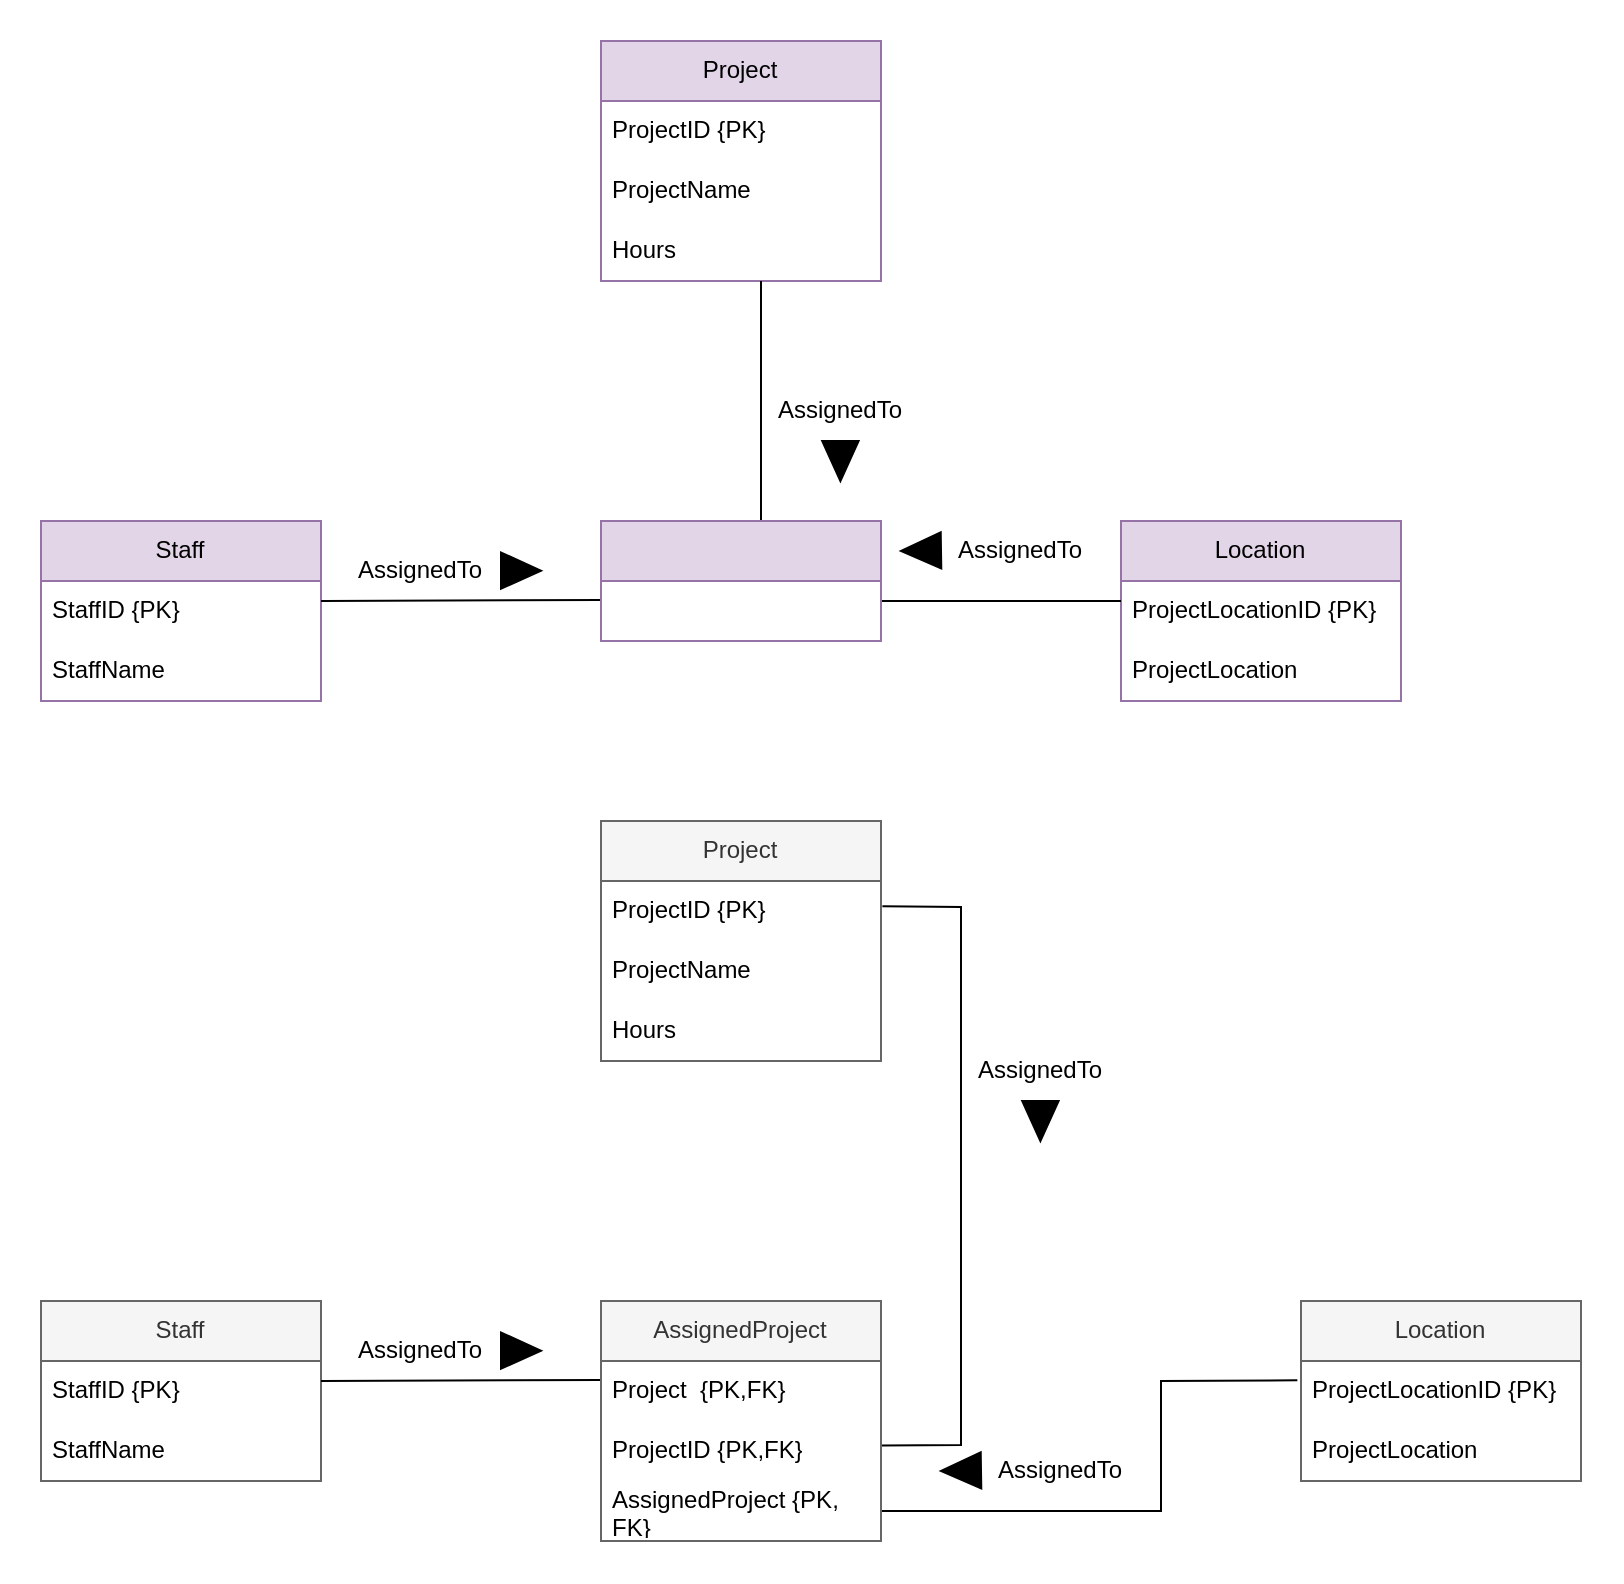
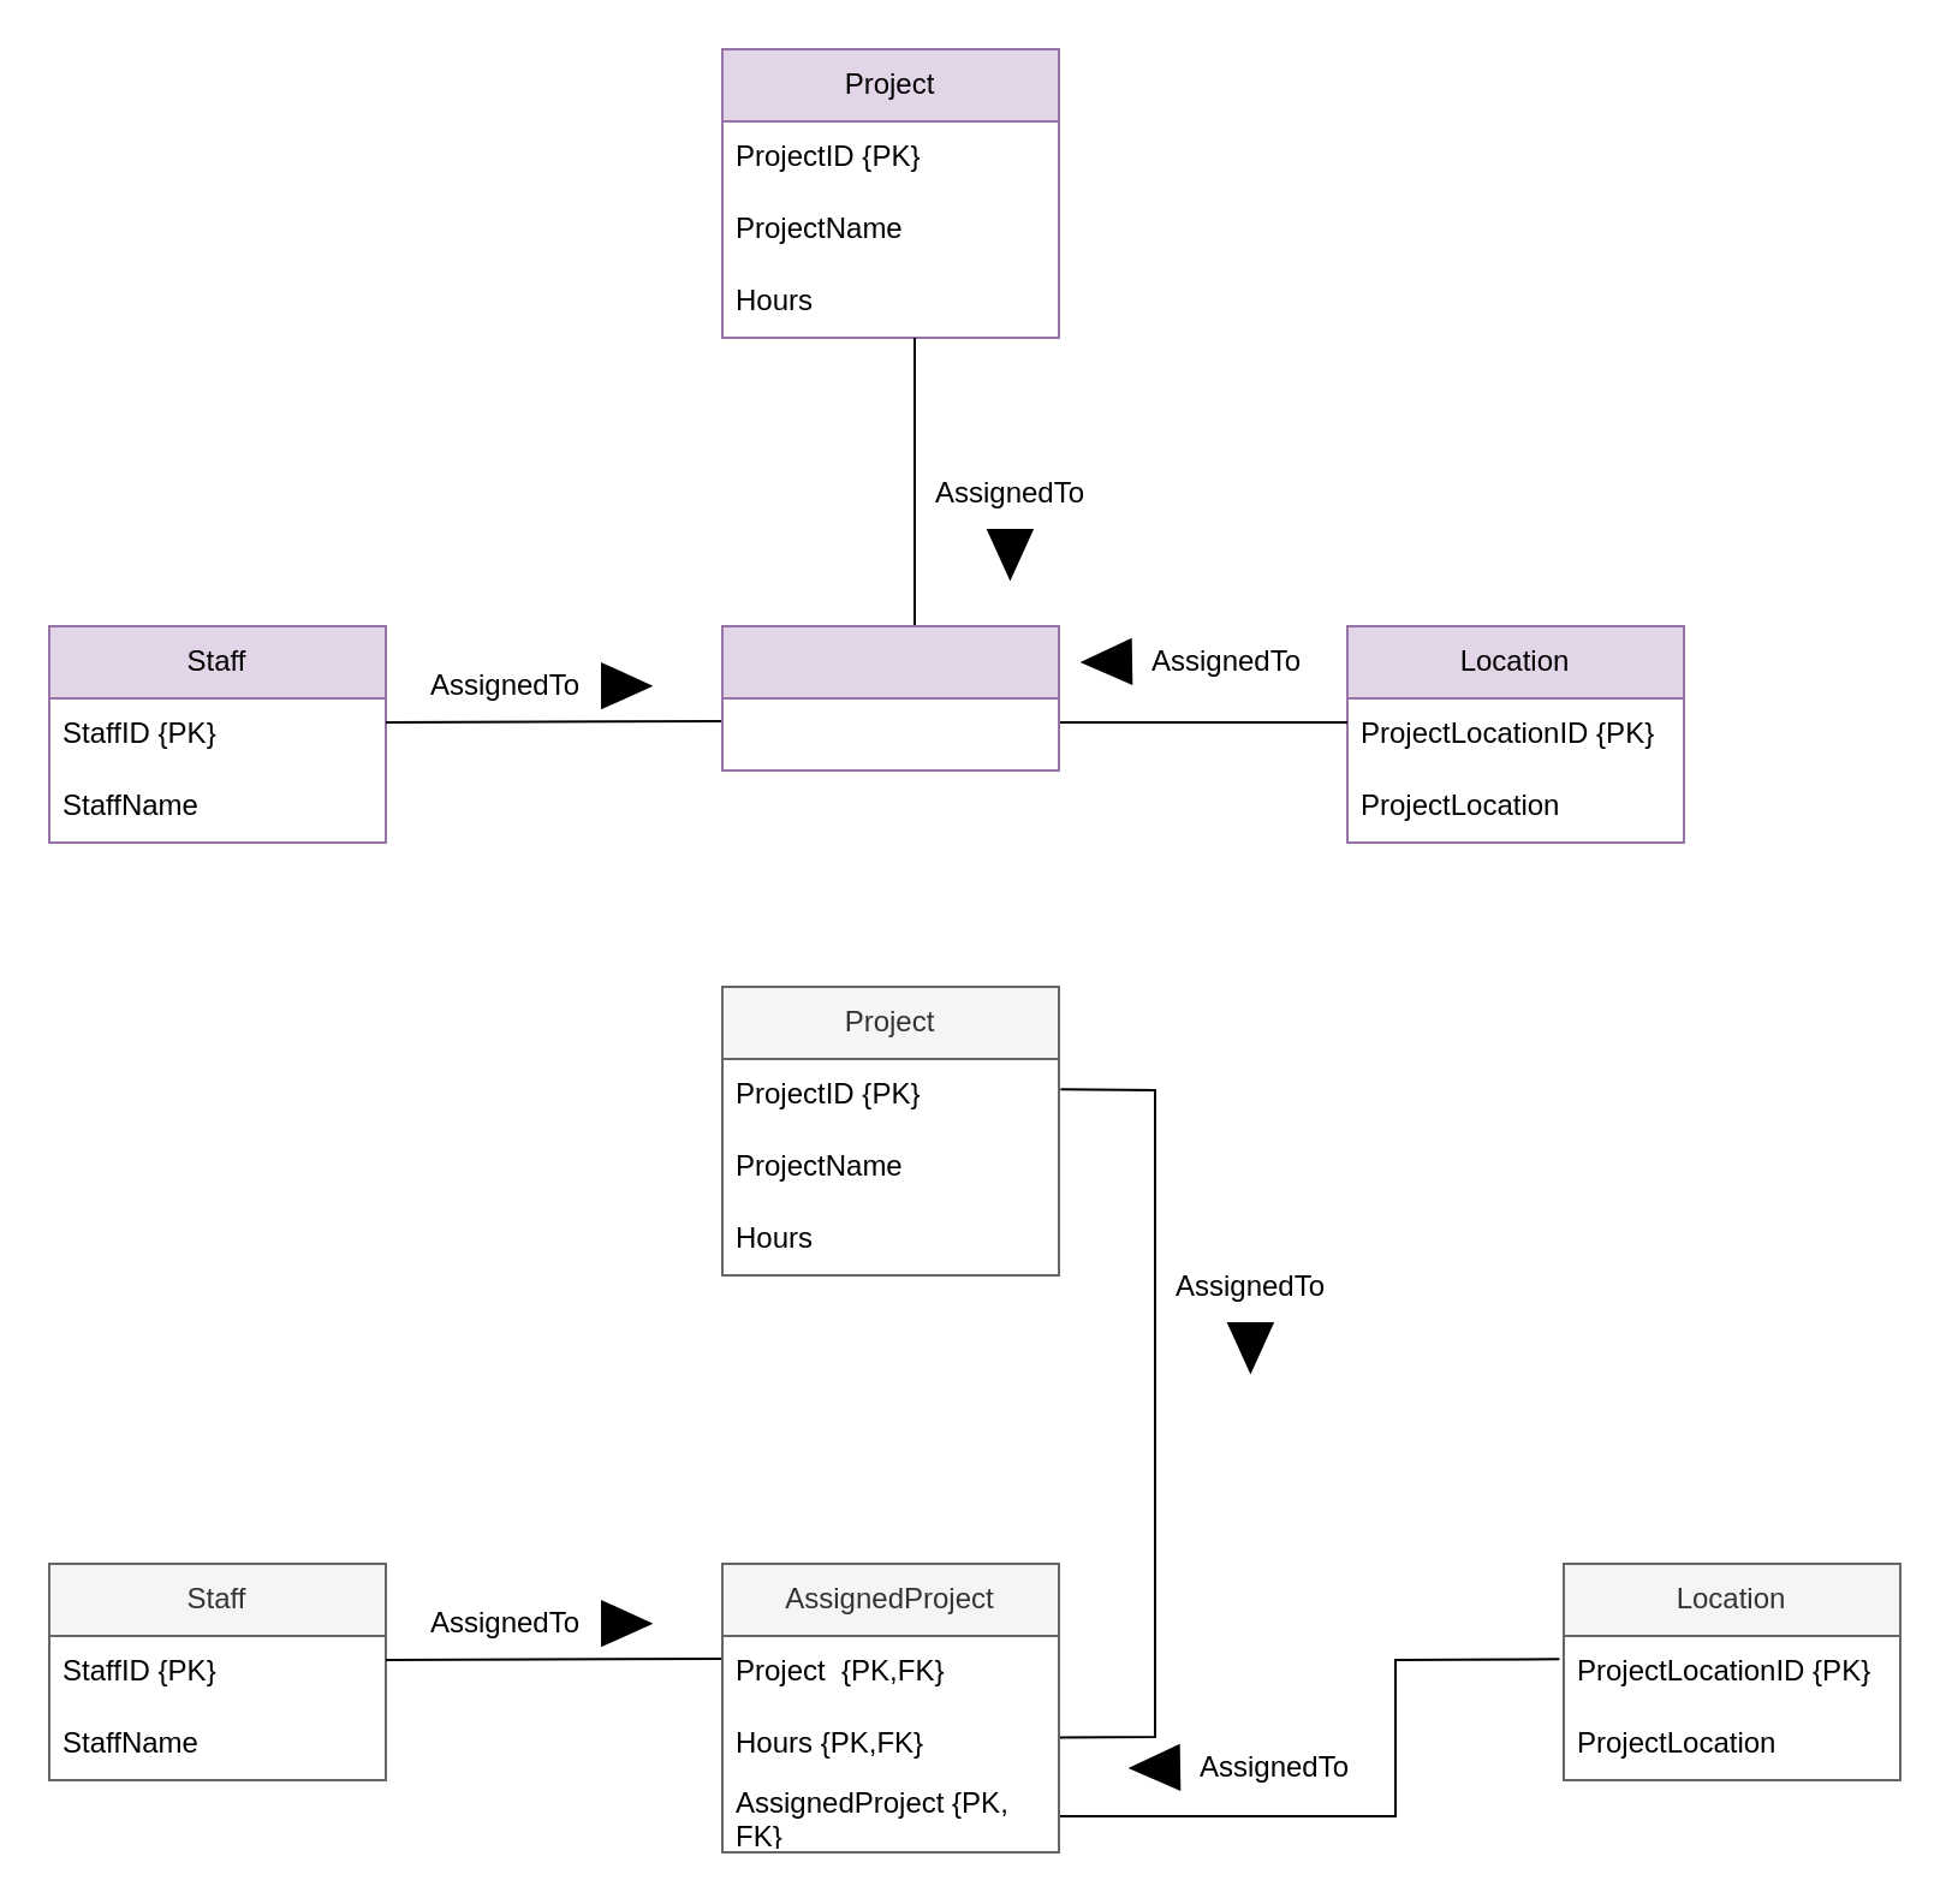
  <mxCell id="0" />
  <mxCell id="1" parent="0" />
  <mxCell id="2" value="Staff" style="swimlane;fontStyle=0;childLayout=stackLayout;horizontal=1;startSize=30;horizontalStack=0;resizeParent=1;resizeParentMax=0;resizeLast=0;collapsible=1;marginBottom=0;whiteSpace=wrap;html=1;fillColor=#e1d5e7;strokeColor=#9673a6;" vertex="1" parent="1"><mxGeometry x="20" y="260" width="140" height="90" as="geometry" /></mxCell>
  <mxCell id="3" value="StaffID {PK}" style="text;strokeColor=none;fillColor=none;align=left;verticalAlign=middle;spacingLeft=4;spacingRight=4;overflow=hidden;points=[[0,0.5],[1,0.5]];portConstraint=eastwest;rotatable=0;whiteSpace=wrap;html=1;" vertex="1" parent="2"><mxGeometry y="30" width="140" height="30" as="geometry" /></mxCell>
  <mxCell id="4" value="StaffName" style="text;strokeColor=none;fillColor=none;align=left;verticalAlign=middle;spacingLeft=4;spacingRight=4;overflow=hidden;points=[[0,0.5],[1,0.5]];portConstraint=eastwest;rotatable=0;whiteSpace=wrap;html=1;" vertex="1" parent="2"><mxGeometry y="60" width="140" height="30" as="geometry" /></mxCell>
  <mxCell id="5" value="Project" style="swimlane;fontStyle=0;childLayout=stackLayout;horizontal=1;startSize=30;horizontalStack=0;resizeParent=1;resizeParentMax=0;resizeLast=0;collapsible=1;marginBottom=0;whiteSpace=wrap;html=1;fillColor=#e1d5e7;strokeColor=#9673a6;" vertex="1" parent="1"><mxGeometry x="300" y="20" width="140" height="120" as="geometry" /></mxCell>
  <mxCell id="6" value="ProjectID {PK}" style="text;strokeColor=none;fillColor=none;align=left;verticalAlign=middle;spacingLeft=4;spacingRight=4;overflow=hidden;points=[[0,0.5],[1,0.5]];portConstraint=eastwest;rotatable=0;whiteSpace=wrap;html=1;" vertex="1" parent="5"><mxGeometry y="30" width="140" height="30" as="geometry" /></mxCell>
  <mxCell id="7" value="ProjectName" style="text;strokeColor=none;fillColor=none;align=left;verticalAlign=middle;spacingLeft=4;spacingRight=4;overflow=hidden;points=[[0,0.5],[1,0.5]];portConstraint=eastwest;rotatable=0;whiteSpace=wrap;html=1;" vertex="1" parent="5"><mxGeometry y="60" width="140" height="30" as="geometry" /></mxCell>
  <mxCell id="8" value="Hours" style="text;strokeColor=none;fillColor=none;align=left;verticalAlign=middle;spacingLeft=4;spacingRight=4;overflow=hidden;points=[[0,0.5],[1,0.5]];portConstraint=eastwest;rotatable=0;whiteSpace=wrap;html=1;" vertex="1" parent="5"><mxGeometry y="90" width="140" height="30" as="geometry" /></mxCell>
  <mxCell id="9" value="Location" style="swimlane;fontStyle=0;childLayout=stackLayout;horizontal=1;startSize=30;horizontalStack=0;resizeParent=1;resizeParentMax=0;resizeLast=0;collapsible=1;marginBottom=0;whiteSpace=wrap;html=1;fillColor=#e1d5e7;strokeColor=#9673a6;" vertex="1" parent="1"><mxGeometry x="560" y="260" width="140" height="90" as="geometry" /></mxCell>
  <mxCell id="10" value="ProjectLocationID {PK}" style="text;strokeColor=none;fillColor=none;align=left;verticalAlign=middle;spacingLeft=4;spacingRight=4;overflow=hidden;points=[[0,0.5],[1,0.5]];portConstraint=eastwest;rotatable=0;whiteSpace=wrap;html=1;" vertex="1" parent="9"><mxGeometry y="30" width="140" height="30" as="geometry" /></mxCell>
  <mxCell id="11" value="ProjectLocation" style="text;strokeColor=none;fillColor=none;align=left;verticalAlign=middle;spacingLeft=4;spacingRight=4;overflow=hidden;points=[[0,0.5],[1,0.5]];portConstraint=eastwest;rotatable=0;whiteSpace=wrap;html=1;" vertex="1" parent="9"><mxGeometry y="60" width="140" height="30" as="geometry" /></mxCell>
  <mxCell id="12" value="" style="endArrow=none;html=1;rounded=0;entryX=0.001;entryY=0.315;entryDx=0;entryDy=0;entryPerimeter=0;" edge="1" parent="1"><mxGeometry width="50" height="50" relative="1" as="geometry"><mxPoint x="160" y="300" as="sourcePoint" /><mxPoint x="300.14" y="299.45" as="targetPoint" /></mxGeometry></mxCell>
  <mxCell id="13" value="" style="endArrow=none;html=1;rounded=0;" edge="1" parent="1"><mxGeometry width="50" height="50" relative="1" as="geometry"><mxPoint x="440" y="300" as="sourcePoint" /><mxPoint x="560" y="300" as="targetPoint" /></mxGeometry></mxCell>
  <mxCell id="14" value="" style="endArrow=none;html=1;rounded=0;" edge="1" parent="1"><mxGeometry width="50" height="50" relative="1" as="geometry"><mxPoint x="380" y="260" as="sourcePoint" /><mxPoint x="380" y="140" as="targetPoint" /></mxGeometry></mxCell>
  <mxCell id="15" value="" style="swimlane;fontStyle=0;childLayout=stackLayout;horizontal=1;startSize=30;horizontalStack=0;resizeParent=1;resizeParentMax=0;resizeLast=0;collapsible=1;marginBottom=0;whiteSpace=wrap;html=1;fillColor=#e1d5e7;strokeColor=#9673a6;" vertex="1" parent="1"><mxGeometry x="300" y="260" width="140" height="60" as="geometry" /></mxCell>
  <mxCell id="16" value="Staff" style="swimlane;fontStyle=0;childLayout=stackLayout;horizontal=1;startSize=30;horizontalStack=0;resizeParent=1;resizeParentMax=0;resizeLast=0;collapsible=1;marginBottom=0;whiteSpace=wrap;html=1;fillColor=#f5f5f5;strokeColor=#666666;fontColor=#333333;" vertex="1" parent="1"><mxGeometry x="20" y="650" width="140" height="90" as="geometry" /></mxCell>
  <mxCell id="17" value="StaffID {PK}" style="text;strokeColor=none;fillColor=none;align=left;verticalAlign=middle;spacingLeft=4;spacingRight=4;overflow=hidden;points=[[0,0.5],[1,0.5]];portConstraint=eastwest;rotatable=0;whiteSpace=wrap;html=1;" vertex="1" parent="16"><mxGeometry y="30" width="140" height="30" as="geometry" /></mxCell>
  <mxCell id="18" value="StaffName" style="text;strokeColor=none;fillColor=none;align=left;verticalAlign=middle;spacingLeft=4;spacingRight=4;overflow=hidden;points=[[0,0.5],[1,0.5]];portConstraint=eastwest;rotatable=0;whiteSpace=wrap;html=1;" vertex="1" parent="16"><mxGeometry y="60" width="140" height="30" as="geometry" /></mxCell>
  <mxCell id="19" value="Project" style="swimlane;fontStyle=0;childLayout=stackLayout;horizontal=1;startSize=30;horizontalStack=0;resizeParent=1;resizeParentMax=0;resizeLast=0;collapsible=1;marginBottom=0;whiteSpace=wrap;html=1;fillColor=#f5f5f5;strokeColor=#666666;fontColor=#333333;" vertex="1" parent="1"><mxGeometry x="300" y="410" width="140" height="120" as="geometry" /></mxCell>
  <mxCell id="20" value="ProjectID {PK}" style="text;strokeColor=none;fillColor=none;align=left;verticalAlign=middle;spacingLeft=4;spacingRight=4;overflow=hidden;points=[[0,0.5],[1,0.5]];portConstraint=eastwest;rotatable=0;whiteSpace=wrap;html=1;" vertex="1" parent="19"><mxGeometry y="30" width="140" height="30" as="geometry" /></mxCell>
  <mxCell id="21" value="ProjectName" style="text;strokeColor=none;fillColor=none;align=left;verticalAlign=middle;spacingLeft=4;spacingRight=4;overflow=hidden;points=[[0,0.5],[1,0.5]];portConstraint=eastwest;rotatable=0;whiteSpace=wrap;html=1;" vertex="1" parent="19"><mxGeometry y="60" width="140" height="30" as="geometry" /></mxCell>
  <mxCell id="22" value="Hours" style="text;strokeColor=none;fillColor=none;align=left;verticalAlign=middle;spacingLeft=4;spacingRight=4;overflow=hidden;points=[[0,0.5],[1,0.5]];portConstraint=eastwest;rotatable=0;whiteSpace=wrap;html=1;" vertex="1" parent="19"><mxGeometry y="90" width="140" height="30" as="geometry" /></mxCell>
  <mxCell id="23" value="Location" style="swimlane;fontStyle=0;childLayout=stackLayout;horizontal=1;startSize=30;horizontalStack=0;resizeParent=1;resizeParentMax=0;resizeLast=0;collapsible=1;marginBottom=0;whiteSpace=wrap;html=1;fillColor=#f5f5f5;strokeColor=#666666;fontColor=#333333;" vertex="1" parent="1"><mxGeometry x="650" y="650" width="140" height="90" as="geometry" /></mxCell>
  <mxCell id="24" value="ProjectLocationID {PK}" style="text;strokeColor=none;fillColor=none;align=left;verticalAlign=middle;spacingLeft=4;spacingRight=4;overflow=hidden;points=[[0,0.5],[1,0.5]];portConstraint=eastwest;rotatable=0;whiteSpace=wrap;html=1;" vertex="1" parent="23"><mxGeometry y="30" width="140" height="30" as="geometry" /></mxCell>
  <mxCell id="25" value="ProjectLocation" style="text;strokeColor=none;fillColor=none;align=left;verticalAlign=middle;spacingLeft=4;spacingRight=4;overflow=hidden;points=[[0,0.5],[1,0.5]];portConstraint=eastwest;rotatable=0;whiteSpace=wrap;html=1;" vertex="1" parent="23"><mxGeometry y="60" width="140" height="30" as="geometry" /></mxCell>
  <mxCell id="26" value="" style="endArrow=none;html=1;rounded=0;entryX=0.001;entryY=0.315;entryDx=0;entryDy=0;entryPerimeter=0;" edge="1" parent="1"><mxGeometry width="50" height="50" relative="1" as="geometry"><mxPoint x="160" y="690" as="sourcePoint" /><mxPoint x="300.14" y="689.45" as="targetPoint" /></mxGeometry></mxCell>
  <mxCell id="27" value="" style="endArrow=none;html=1;rounded=0;entryX=-0.013;entryY=0.322;entryDx=0;entryDy=0;entryPerimeter=0;exitX=1;exitY=0.5;exitDx=0;exitDy=0;" edge="1" parent="1" source="32" target="24"><mxGeometry width="50" height="50" relative="1" as="geometry"><mxPoint x="440" y="690" as="sourcePoint" /><mxPoint x="560" y="690" as="targetPoint" /><Array as="points"><mxPoint x="580" y="755" /><mxPoint x="580" y="690" /></Array></mxGeometry></mxCell>
  <mxCell id="28" value="" style="endArrow=none;html=1;rounded=0;entryX=1.005;entryY=0.421;entryDx=0;entryDy=0;entryPerimeter=0;exitX=1.003;exitY=0.409;exitDx=0;exitDy=0;exitPerimeter=0;" edge="1" parent="1" source="31" target="20"><mxGeometry width="50" height="50" relative="1" as="geometry"><mxPoint x="470" y="640" as="sourcePoint" /><mxPoint x="470" y="460" as="targetPoint" /><Array as="points"><mxPoint x="480" y="722" /><mxPoint x="480" y="453" /></Array></mxGeometry></mxCell>
  <mxCell id="29" value="AssignedProject" style="swimlane;fontStyle=0;childLayout=stackLayout;horizontal=1;startSize=30;horizontalStack=0;resizeParent=1;resizeParentMax=0;resizeLast=0;collapsible=1;marginBottom=0;whiteSpace=wrap;html=1;fillColor=#f5f5f5;strokeColor=#666666;fontColor=#333333;" vertex="1" parent="1"><mxGeometry x="300" y="650" width="140" height="120" as="geometry" /></mxCell>
  <mxCell id="30" value="Project&amp;nbsp; {PK,FK}" style="text;strokeColor=none;fillColor=none;align=left;verticalAlign=middle;spacingLeft=4;spacingRight=4;overflow=hidden;points=[[0,0.5],[1,0.5]];portConstraint=eastwest;rotatable=0;whiteSpace=wrap;html=1;" vertex="1" parent="29"><mxGeometry y="30" width="140" height="30" as="geometry" /></mxCell>
- <mxCell id="31" value="ProjectID {PK,FK}" style="text;strokeColor=none;fillColor=none;align=left;verticalAlign=middle;spacingLeft=4;spacingRight=4;overflow=hidden;points=[[0,0.5],[1,0.5]];portConstraint=eastwest;rotatable=0;whiteSpace=wrap;html=1;" vertex="1" parent="29"><mxGeometry y="60" width="140" height="30" as="geometry" /></mxCell>
+ <mxCell id="31" value="Hours {PK,FK}" style="text;strokeColor=none;fillColor=none;align=left;verticalAlign=middle;spacingLeft=4;spacingRight=4;overflow=hidden;points=[[0,0.5],[1,0.5]];portConstraint=eastwest;rotatable=0;whiteSpace=wrap;html=1;" vertex="1" parent="29"><mxGeometry y="60" width="140" height="30" as="geometry" /></mxCell>
  <mxCell id="32" value="AssignedProject {PK, FK}" style="text;strokeColor=none;fillColor=none;align=left;verticalAlign=middle;spacingLeft=4;spacingRight=4;overflow=hidden;points=[[0,0.5],[1,0.5]];portConstraint=eastwest;rotatable=0;whiteSpace=wrap;html=1;" vertex="1" parent="29"><mxGeometry y="90" width="140" height="30" as="geometry" /></mxCell>
  <mxCell id="33" value="AssignedTo" style="text;html=1;strokeColor=none;fillColor=none;align=center;verticalAlign=middle;whiteSpace=wrap;rounded=0;" vertex="1" parent="1"><mxGeometry y="270" width="60" height="30" as="geometry" x="180" /></mxCell>
  <mxCell id="34" value="AssignedTo" style="text;html=1;strokeColor=none;fillColor=none;align=center;verticalAlign=middle;whiteSpace=wrap;rounded=0;" vertex="1" parent="1"><mxGeometry x="390" y="190" width="60" height="30" as="geometry" /></mxCell>
  <mxCell id="35" value="AssignedTo" style="text;html=1;strokeColor=none;fillColor=none;align=center;verticalAlign=middle;whiteSpace=wrap;rounded=0;" vertex="1" parent="1"><mxGeometry x="480" y="260" width="60" height="30" as="geometry" /></mxCell>
  <mxCell id="36" value="" style="shape=mxgraph.arrows2.wedgeArrow;html=1;bendable=0;startWidth=9.091;fillColor=strokeColor;defaultFillColor=invert;defaultGradientColor=invert;rounded=0;" edge="1" parent="1"><mxGeometry width="100" height="100" relative="1" as="geometry"><mxPoint x="470" y="274.7" as="sourcePoint" /><mxPoint x="450" y="275" as="targetPoint" /></mxGeometry></mxCell>
  <mxCell id="37" value="" style="shape=mxgraph.arrows2.wedgeArrow;html=1;bendable=0;startWidth=9.091;fillColor=strokeColor;defaultFillColor=invert;defaultGradientColor=invert;rounded=0;" edge="1" parent="1"><mxGeometry width="100" height="100" relative="1" as="geometry"><mxPoint x="419.7" y="220" as="sourcePoint" /><mxPoint x="419.7" y="240" as="targetPoint" /></mxGeometry></mxCell>
  <mxCell id="38" value="" style="shape=mxgraph.arrows2.wedgeArrow;html=1;bendable=0;startWidth=9.091;fillColor=strokeColor;defaultFillColor=invert;defaultGradientColor=invert;rounded=0;" edge="1" parent="1"><mxGeometry width="100" height="100" relative="1" as="geometry"><mxPoint x="250" y="284.82" as="sourcePoint" /><mxPoint x="270" y="284.82" as="targetPoint" /></mxGeometry></mxCell>
  <mxCell id="39" value="AssignedTo" style="text;html=1;strokeColor=none;fillColor=none;align=center;verticalAlign=middle;whiteSpace=wrap;rounded=0;" vertex="1" parent="1"><mxGeometry y="660" width="60" height="30" as="geometry" x="180" /></mxCell>
  <mxCell id="40" value="AssignedTo" style="text;html=1;strokeColor=none;fillColor=none;align=center;verticalAlign=middle;whiteSpace=wrap;rounded=0;" vertex="1" parent="1"><mxGeometry x="490" y="520" width="60" height="30" as="geometry" /></mxCell>
  <mxCell id="41" value="AssignedTo" style="text;html=1;strokeColor=none;fillColor=none;align=center;verticalAlign=middle;whiteSpace=wrap;rounded=0;" vertex="1" parent="1"><mxGeometry x="500" y="720" width="60" height="30" as="geometry" /></mxCell>
  <mxCell id="42" value="" style="shape=mxgraph.arrows2.wedgeArrow;html=1;bendable=0;startWidth=9.091;fillColor=strokeColor;defaultFillColor=invert;defaultGradientColor=invert;rounded=0;" edge="1" parent="1"><mxGeometry width="100" height="100" relative="1" as="geometry"><mxPoint x="490" y="734.7" as="sourcePoint" /><mxPoint x="470" y="735" as="targetPoint" /></mxGeometry></mxCell>
  <mxCell id="43" value="" style="shape=mxgraph.arrows2.wedgeArrow;html=1;bendable=0;startWidth=9.091;fillColor=strokeColor;defaultFillColor=invert;defaultGradientColor=invert;rounded=0;" edge="1" parent="1"><mxGeometry width="100" height="100" relative="1" as="geometry"><mxPoint x="519.7" y="550" as="sourcePoint" /><mxPoint x="519.7" y="570" as="targetPoint" /></mxGeometry></mxCell>
  <mxCell id="44" value="" style="shape=mxgraph.arrows2.wedgeArrow;html=1;bendable=0;startWidth=9.091;fillColor=strokeColor;defaultFillColor=invert;defaultGradientColor=invert;rounded=0;" edge="1" parent="1"><mxGeometry width="100" height="100" relative="1" as="geometry"><mxPoint x="250" y="674.82" as="sourcePoint" /><mxPoint x="270" y="674.82" as="targetPoint" /></mxGeometry></mxCell>
